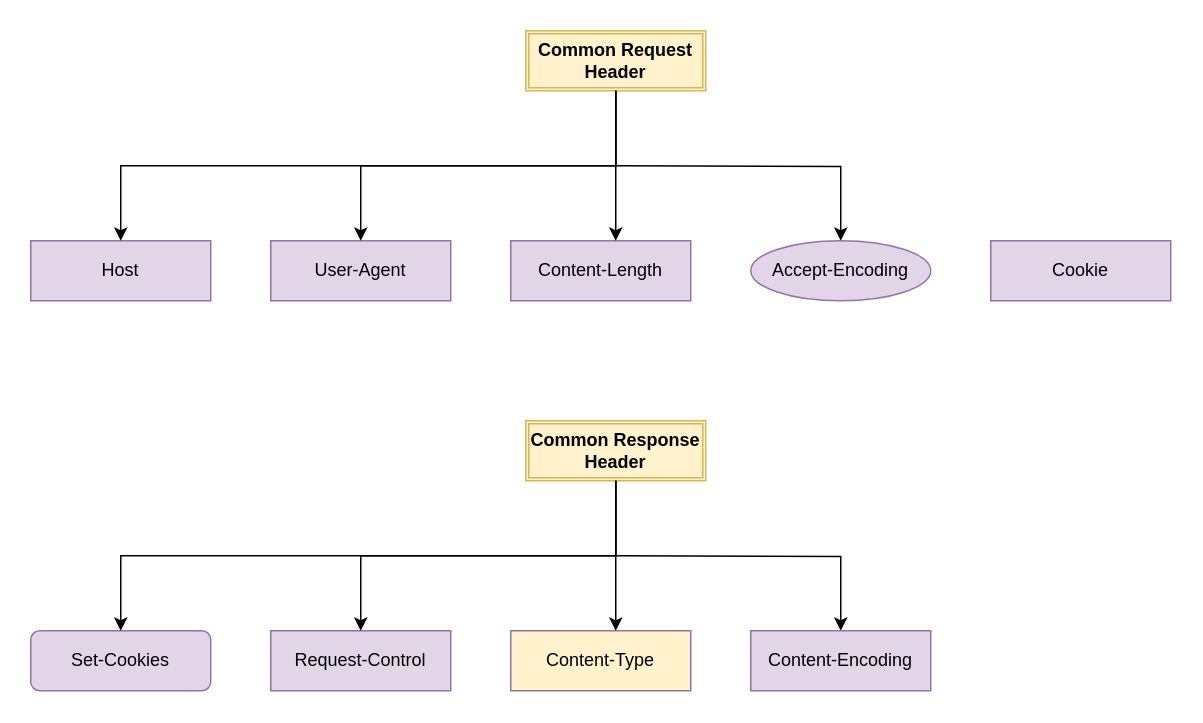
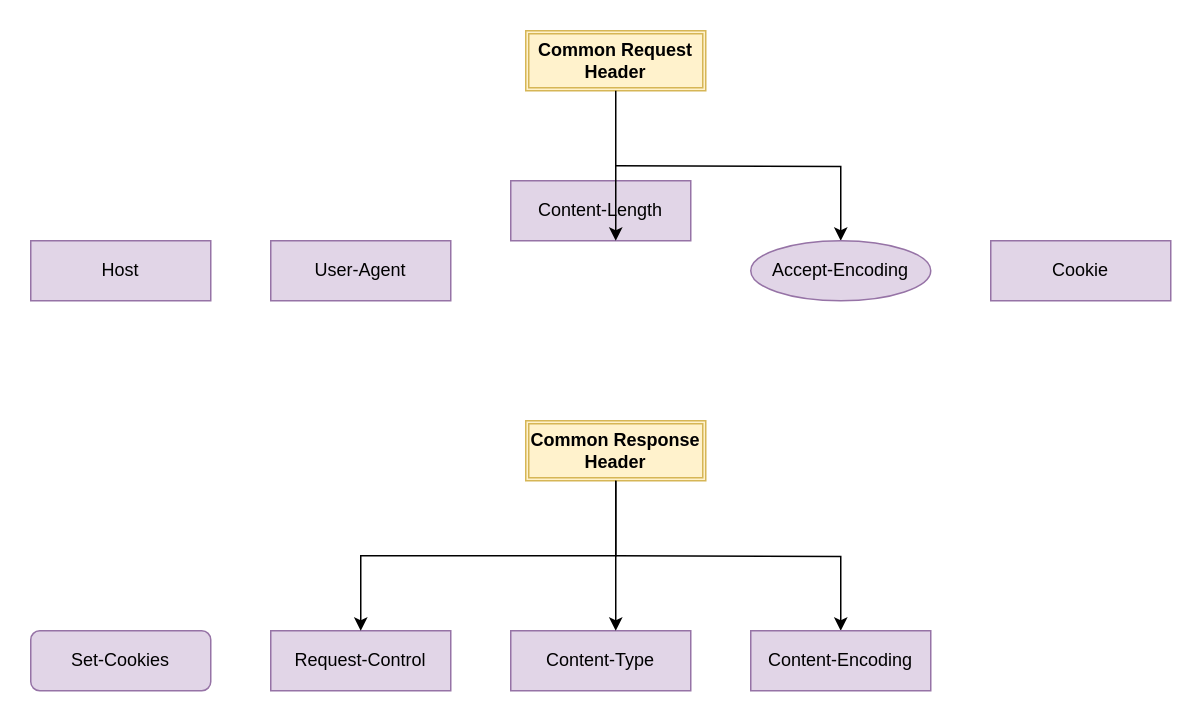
  <mxCell id="0" />
  <mxCell id="1" parent="0" />
  <mxCell id="2" value="" style="group" vertex="1" connectable="0" parent="1"><mxGeometry x="20" y="20" width="760" height="180" as="geometry" /></mxCell>
  <mxCell id="3" value="&lt;b&gt;Common Request Header&lt;/b&gt;" style="shape=ext;double=1;rounded=0;whiteSpace=wrap;html=1;fillColor=#fff2cc;strokeColor=#d6b656;" vertex="1" parent="2"><mxGeometry x="330" width="120" height="40" as="geometry" /></mxCell>
  <mxCell id="4" value="" style="group" vertex="1" connectable="0" parent="2"><mxGeometry y="90" width="760" height="90" as="geometry" /></mxCell>
  <mxCell id="5" value="Host" style="whiteSpace=wrap;html=1;fillColor=#e1d5e7;strokeColor=#9673a6;" vertex="1" parent="4"><mxGeometry y="50" width="120" height="40" as="geometry" /></mxCell>
  <mxCell id="6" style="edgeStyle=orthogonalEdgeStyle;rounded=0;orthogonalLoop=1;jettySize=auto;html=1;" edge="1" parent="4" target="9"><mxGeometry relative="1" as="geometry"><mxPoint x="390" as="sourcePoint" /></mxGeometry></mxCell>
  <mxCell id="7" value="User-Agent" style="whiteSpace=wrap;html=1;fillColor=#e1d5e7;strokeColor=#9673a6;" vertex="1" parent="4"><mxGeometry x="160" y="50" width="120" height="40" as="geometry" /></mxCell>
- <mxCell id="8" value="Content-Length" style="whiteSpace=wrap;html=1;fillColor=#e1d5e7;strokeColor=#9673a6;" vertex="1" parent="4"><mxGeometry x="320" y="50" width="120" height="40" as="geometry" /></mxCell>
+ <mxCell id="8" value="Content-Length" style="whiteSpace=wrap;html=1;fillColor=#e1d5e7;strokeColor=#9673a6;" vertex="1" parent="4"><mxGeometry x="320" y="10" width="120" height="40" as="geometry" /></mxCell>
  <mxCell id="9" value="Accept-Encoding" style="ellipse;whiteSpace=wrap;html=1;fillColor=#e1d5e7;strokeColor=#9673a6;" vertex="1" parent="4"><mxGeometry x="480" y="50" width="120" height="40" as="geometry" /></mxCell>
  <mxCell id="10" value="Cookie" style="whiteSpace=wrap;html=1;fillColor=#e1d5e7;strokeColor=#9673a6;" vertex="1" parent="4"><mxGeometry x="640" y="50" width="120" height="40" as="geometry" /></mxCell>
  <mxCell id="11" style="edgeStyle=orthogonalEdgeStyle;rounded=0;orthogonalLoop=1;jettySize=auto;html=1;" edge="1" parent="4" source="3"><mxGeometry relative="1" as="geometry"><mxPoint x="390" y="50" as="targetPoint" /></mxGeometry></mxCell>
- <mxCell id="12" style="edgeStyle=orthogonalEdgeStyle;rounded=0;orthogonalLoop=1;jettySize=auto;html=1;exitX=0.5;exitY=1;exitDx=0;exitDy=0;entryX=0.5;entryY=0;entryDx=0;entryDy=0;" edge="1" parent="2" source="3" target="5"><mxGeometry relative="1" as="geometry" /></mxCell>
- <mxCell id="13" style="edgeStyle=orthogonalEdgeStyle;rounded=0;orthogonalLoop=1;jettySize=auto;html=1;exitX=0.5;exitY=1;exitDx=0;exitDy=0;" edge="1" parent="2" source="3" target="7"><mxGeometry relative="1" as="geometry" /></mxCell>
  <mxCell id="14" value="&lt;b&gt;Common Response Header&lt;/b&gt;" style="shape=ext;double=1;rounded=0;whiteSpace=wrap;html=1;fillColor=#fff2cc;strokeColor=#d6b656;" vertex="1" parent="1"><mxGeometry x="350" y="280" width="120" height="40" as="geometry" /></mxCell>
  <mxCell id="15" value="" style="group" vertex="1" connectable="0" parent="1"><mxGeometry x="20" y="370" width="760" height="90" as="geometry" /></mxCell>
  <mxCell id="16" value="Set-Cookies" style="whiteSpace=wrap;html=1;fillColor=#e1d5e7;strokeColor=#9673a6;rounded=1;" vertex="1" parent="15"><mxGeometry y="50" width="120" height="40" as="geometry" /></mxCell>
  <mxCell id="17" style="edgeStyle=orthogonalEdgeStyle;rounded=0;orthogonalLoop=1;jettySize=auto;html=1;" edge="1" parent="15" target="20"><mxGeometry relative="1" as="geometry"><mxPoint x="390" as="sourcePoint" /></mxGeometry></mxCell>
  <mxCell id="18" value="Request-Control" style="whiteSpace=wrap;html=1;fillColor=#e1d5e7;strokeColor=#9673a6;" vertex="1" parent="15"><mxGeometry x="160" y="50" width="120" height="40" as="geometry" /></mxCell>
- <mxCell id="19" value="Content-Type" style="whiteSpace=wrap;html=1;fillColor=#fff2cc;strokeColor=#9673a6;" vertex="1" parent="15"><mxGeometry x="320" y="50" width="120" height="40" as="geometry" /></mxCell>
+ <mxCell id="19" value="Content-Type" style="whiteSpace=wrap;html=1;fillColor=#e1d5e7;strokeColor=#9673a6;" vertex="1" parent="15"><mxGeometry x="320" y="50" width="120" height="40" as="geometry" /></mxCell>
  <mxCell id="20" value="Content-Encoding" style="whiteSpace=wrap;html=1;fillColor=#e1d5e7;strokeColor=#9673a6;" vertex="1" parent="15"><mxGeometry x="480" y="50" width="120" height="40" as="geometry" /></mxCell>
  <mxCell id="21" style="edgeStyle=orthogonalEdgeStyle;rounded=0;orthogonalLoop=1;jettySize=auto;html=1;" edge="1" parent="15" source="14"><mxGeometry relative="1" as="geometry"><mxPoint x="390" y="50" as="targetPoint" /></mxGeometry></mxCell>
- <mxCell id="22" style="edgeStyle=orthogonalEdgeStyle;rounded=0;orthogonalLoop=1;jettySize=auto;html=1;exitX=0.5;exitY=1;exitDx=0;exitDy=0;entryX=0.5;entryY=0;entryDx=0;entryDy=0;" edge="1" parent="1" source="14" target="16"><mxGeometry relative="1" as="geometry" /></mxCell>
  <mxCell id="23" style="edgeStyle=orthogonalEdgeStyle;rounded=0;orthogonalLoop=1;jettySize=auto;html=1;exitX=0.5;exitY=1;exitDx=0;exitDy=0;" edge="1" parent="1" source="14" target="18"><mxGeometry relative="1" as="geometry" /></mxCell>
